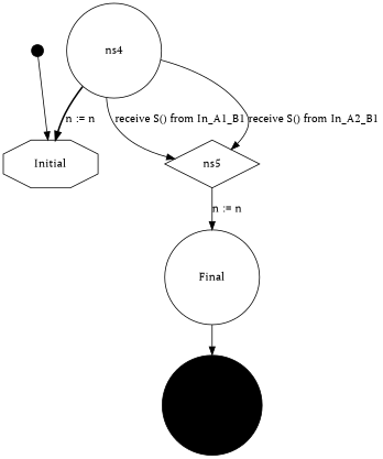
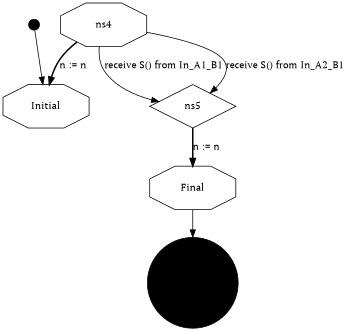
  digraph {
    compound=true
    fontname="PT Serif"
    rank=LR
    node [fontname="PT Serif" shape=octagon]
    edge [fontname="PT Serif" style=solid]
    Initial_extra [height=0.2 shape=point]
    Initial [height=0.8 width=1.6]
-   ns4 [height=0.8 shape=circle width=1.6]
+   ns4 [height=0.8 width=1.6]
    ns5 [height=0.8 shape=diamond width=1.6]
-   n5 [color=black height=0.8 label=Final shape=circle style=solid width=1.6]
+   n5 [color=black height=0.8 label=Final style=solid width=1.6]
    Final_extra [color=black height=0.2 shape=circle style=filled width=0.2]
    Initial_extra -> Initial
    ns4 -> Initial [label="n := n" style=bold]
    ns4 -> ns5 [label="receive S() from In_A1_B1"]
    ns4 -> ns5 [label="receive S() from In_A2_B1"]
-   ns5 -> n5 [label="n := n"]
+   ns5 -> n5 [label="n := n" style=bold]
    n5 -> Final_extra
  }
